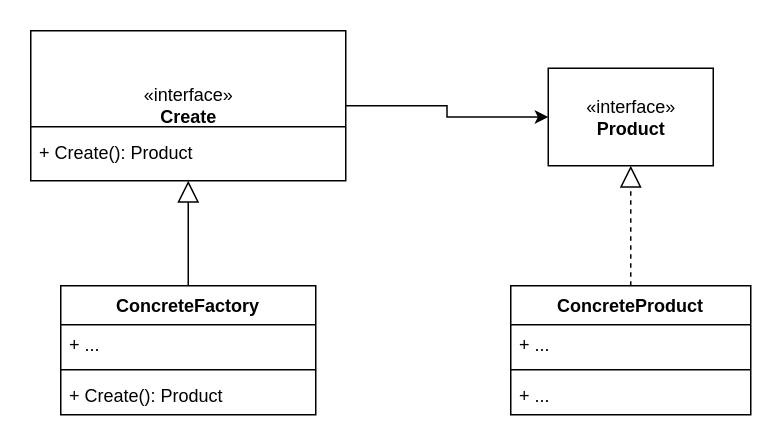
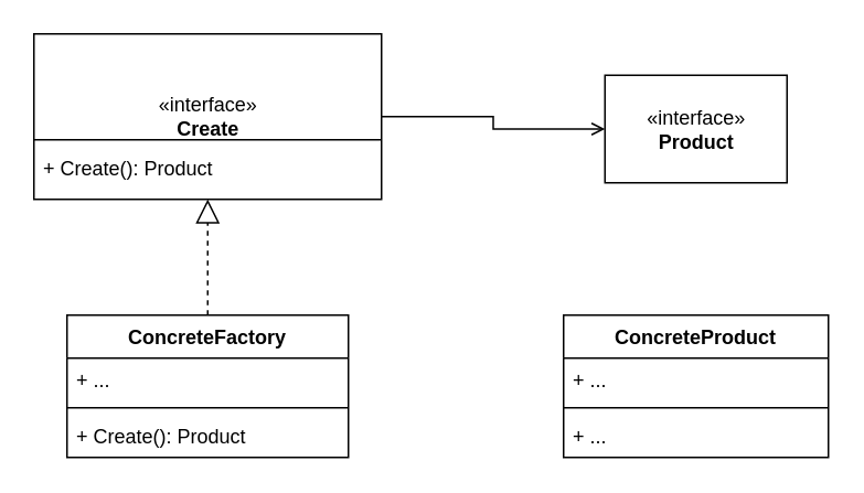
  <mxCell id="0" />
  <mxCell id="1" parent="0" />
- <mxCell id="2" style="edgeStyle=orthogonalEdgeStyle;rounded=0;orthogonalLoop=1;jettySize=auto;html=1;exitX=1;exitY=0.5;exitDx=0;exitDy=0;entryX=0;entryY=0.5;entryDx=0;entryDy=0;strokeColor=#000000;" parent="1" source="3" target="11" edge="1"><mxGeometry relative="1" as="geometry" /></mxCell>
+ <mxCell id="2" style="edgeStyle=orthogonalEdgeStyle;rounded=0;orthogonalLoop=1;jettySize=auto;html=1;exitX=1;exitY=0.5;exitDx=0;exitDy=0;entryX=0;entryY=0.5;entryDx=0;entryDy=0;strokeColor=#000000;endArrow=open;" parent="1" source="3" target="11" edge="1"><mxGeometry relative="1" as="geometry" /></mxCell>
  <mxCell id="3" value="«interface»&lt;br&gt;&lt;b&gt;Create&lt;/b&gt;" style="html=1;" parent="1" vertex="1"><mxGeometry x="20" y="20" width="210" height="100" as="geometry" /></mxCell>
  <mxCell id="4" value="" style="line;strokeWidth=1;fillColor=none;align=left;verticalAlign=middle;spacingTop=-1;spacingLeft=3;spacingRight=3;rotatable=0;labelPosition=right;points=[];portConstraint=eastwest;" parent="1" vertex="1"><mxGeometry x="20" y="80" width="210" height="8" as="geometry" /></mxCell>
  <mxCell id="5" value="+ Create(): Product" style="text;strokeColor=none;fillColor=none;align=left;verticalAlign=top;spacingLeft=4;spacingRight=4;overflow=hidden;rotatable=0;points=[[0,0.5],[1,0.5]];portConstraint=eastwest;" parent="1" vertex="1"><mxGeometry x="20" y="88" width="210" height="26" as="geometry" /></mxCell>
- <mxCell id="6" value="" style="endArrow=block;dashed=0;endFill=0;endSize=12;html=1;strokeColor=#000000;entryX=0.5;entryY=1;entryDx=0;entryDy=0;exitX=0.5;exitY=0;exitDx=0;exitDy=0;" parent="1" source="7" target="3" edge="1"><mxGeometry width="160" relative="1" as="geometry"><mxPoint x="100" y="150" as="sourcePoint" /><mxPoint x="260" y="150" as="targetPoint" /></mxGeometry></mxCell>
+ <mxCell id="6" value="" style="endArrow=block;dashed=1;endFill=0;endSize=12;html=1;strokeColor=#000000;entryX=0.5;entryY=1;entryDx=0;entryDy=0;exitX=0.5;exitY=0;exitDx=0;exitDy=0;" parent="1" source="7" target="3" edge="1"><mxGeometry width="160" relative="1" as="geometry"><mxPoint x="100" y="150" as="sourcePoint" /><mxPoint x="260" y="150" as="targetPoint" /></mxGeometry></mxCell>
  <mxCell id="7" value="ConcreteFactory" style="swimlane;fontStyle=1;align=center;verticalAlign=top;childLayout=stackLayout;horizontal=1;startSize=26;horizontalStack=0;resizeParent=1;resizeParentMax=0;resizeLast=0;collapsible=1;marginBottom=0;" parent="1" vertex="1"><mxGeometry x="40" y="190" width="170" height="86" as="geometry" /></mxCell>
  <mxCell id="8" value="+ ..." style="text;strokeColor=none;fillColor=none;align=left;verticalAlign=top;spacingLeft=4;spacingRight=4;overflow=hidden;rotatable=0;points=[[0,0.5],[1,0.5]];portConstraint=eastwest;" parent="7" vertex="1"><mxGeometry y="26" width="170" height="26" as="geometry" /></mxCell>
  <mxCell id="9" value="" style="line;strokeWidth=1;fillColor=none;align=left;verticalAlign=middle;spacingTop=-1;spacingLeft=3;spacingRight=3;rotatable=0;labelPosition=right;points=[];portConstraint=eastwest;" parent="7" vertex="1"><mxGeometry y="52" width="170" height="8" as="geometry" /></mxCell>
  <mxCell id="10" value="+ Create(): Product" style="text;strokeColor=none;fillColor=none;align=left;verticalAlign=top;spacingLeft=4;spacingRight=4;overflow=hidden;rotatable=0;points=[[0,0.5],[1,0.5]];portConstraint=eastwest;" parent="7" vertex="1"><mxGeometry y="60" width="170" height="26" as="geometry" /></mxCell>
  <mxCell id="11" value="«interface»&lt;br&gt;&lt;b&gt;Product&lt;/b&gt;" style="html=1;" parent="1" vertex="1"><mxGeometry x="365" y="45" width="110" height="65" as="geometry" /></mxCell>
  <mxCell id="12" value="ConcreteProduct" style="swimlane;fontStyle=1;align=center;verticalAlign=top;childLayout=stackLayout;horizontal=1;startSize=26;horizontalStack=0;resizeParent=1;resizeParentMax=0;resizeLast=0;collapsible=1;marginBottom=0;" parent="1" vertex="1"><mxGeometry x="340" y="190" width="160" height="86" as="geometry" /></mxCell>
  <mxCell id="13" value="+ ..." style="text;strokeColor=none;fillColor=none;align=left;verticalAlign=top;spacingLeft=4;spacingRight=4;overflow=hidden;rotatable=0;points=[[0,0.5],[1,0.5]];portConstraint=eastwest;" parent="12" vertex="1"><mxGeometry y="26" width="160" height="26" as="geometry" /></mxCell>
  <mxCell id="14" value="" style="line;strokeWidth=1;fillColor=none;align=left;verticalAlign=middle;spacingTop=-1;spacingLeft=3;spacingRight=3;rotatable=0;labelPosition=right;points=[];portConstraint=eastwest;" parent="12" vertex="1"><mxGeometry y="52" width="160" height="8" as="geometry" /></mxCell>
  <mxCell id="15" value="+ ..." style="text;strokeColor=none;fillColor=none;align=left;verticalAlign=top;spacingLeft=4;spacingRight=4;overflow=hidden;rotatable=0;points=[[0,0.5],[1,0.5]];portConstraint=eastwest;" parent="12" vertex="1"><mxGeometry y="60" width="160" height="26" as="geometry" /></mxCell>
- <mxCell id="16" value="" style="endArrow=block;dashed=1;endFill=0;endSize=12;html=1;strokeColor=#000000;exitX=0.5;exitY=0;exitDx=0;exitDy=0;entryX=0.5;entryY=1;entryDx=0;entryDy=0;" parent="1" source="12" target="11" edge="1"><mxGeometry width="160" relative="1" as="geometry"><mxPoint x="424.5" y="165" as="sourcePoint" /><mxPoint x="460" y="140" as="targetPoint" /></mxGeometry></mxCell>
